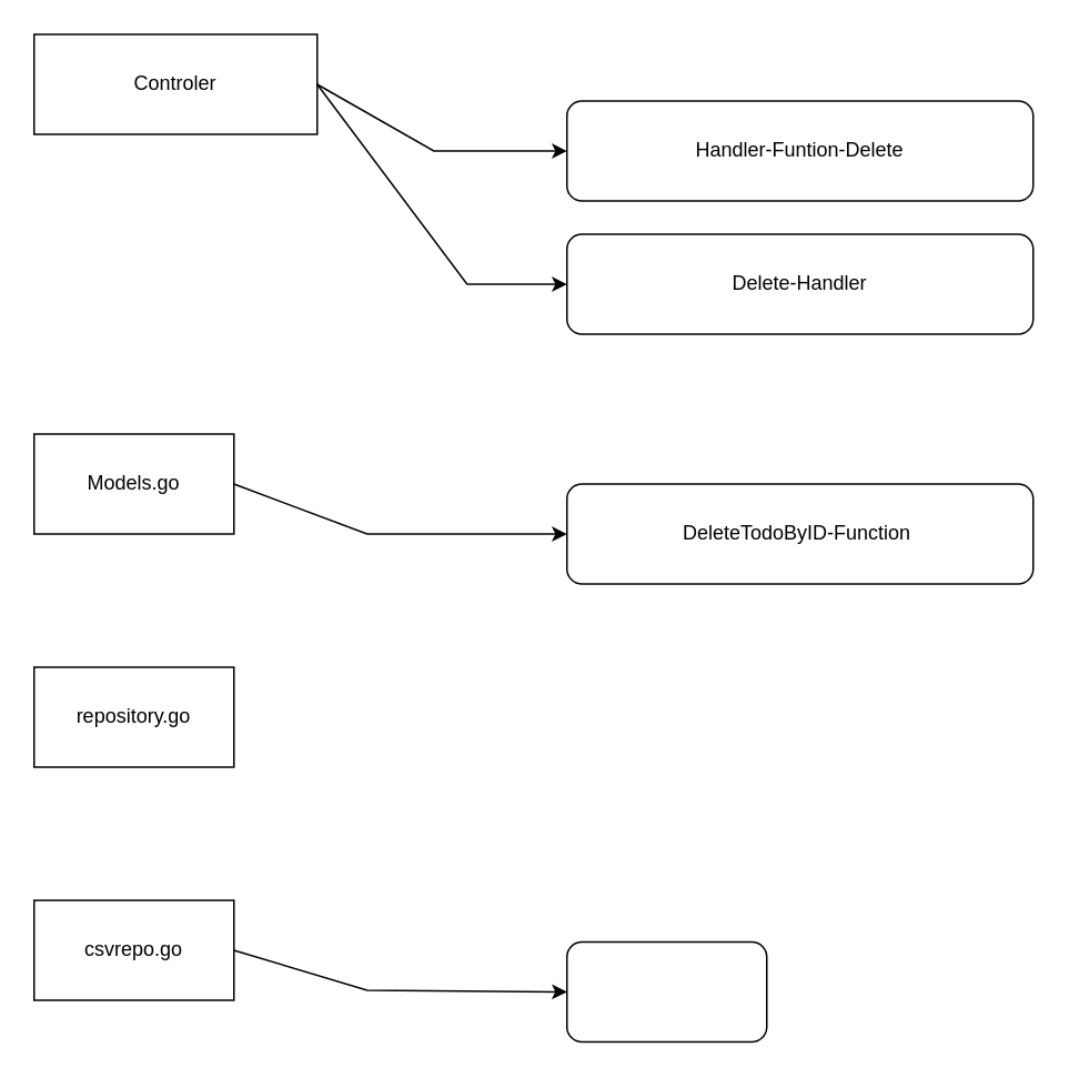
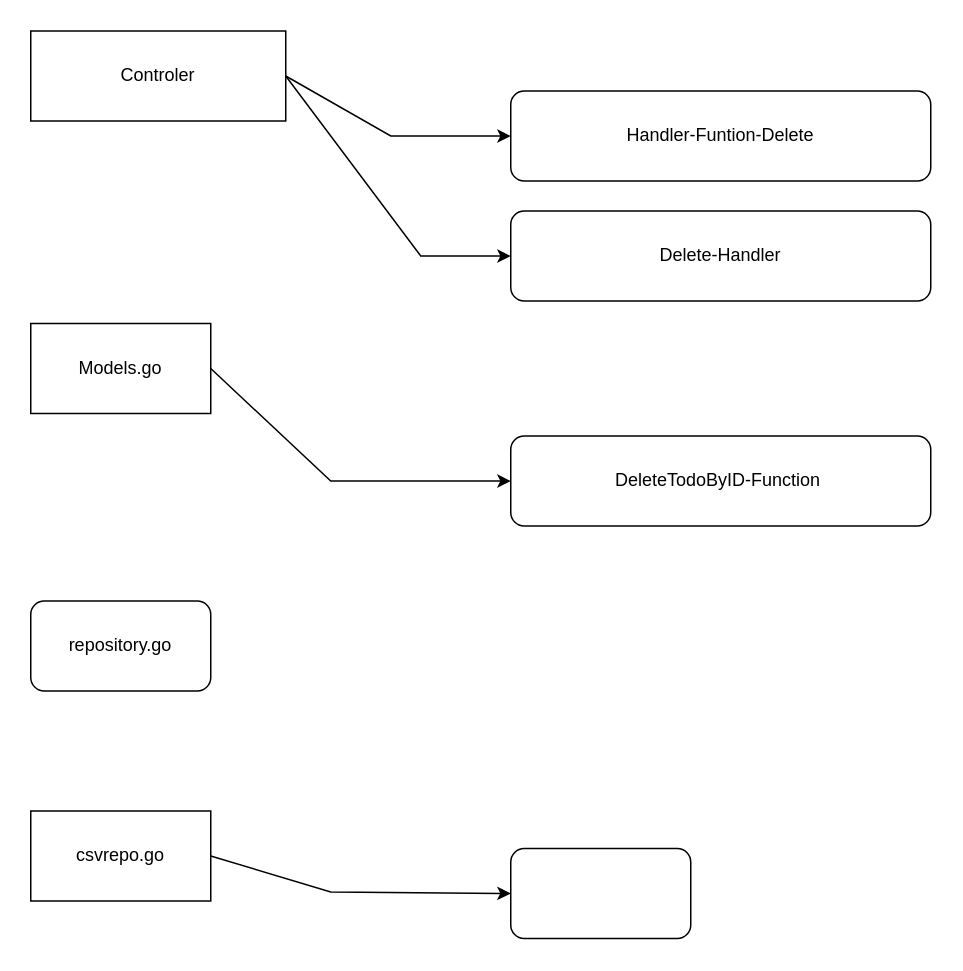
  <mxCell id="0" />
  <mxCell id="1" parent="0" />
  <mxCell id="2" value="Handler-Funtion-Delete" style="rounded=1;whiteSpace=wrap;html=1;" parent="1" vertex="1"><mxGeometry x="340" y="60" width="280" height="60" as="geometry" /></mxCell>
  <mxCell id="3" value="Controler" style="rounded=0;whiteSpace=wrap;html=1;" parent="1" vertex="1"><mxGeometry x="20" y="20" width="170" height="60" as="geometry" /></mxCell>
  <mxCell id="4" value="" style="endArrow=classic;html=1;rounded=0;exitX=1;exitY=0.5;exitDx=0;exitDy=0;entryX=0;entryY=0.5;entryDx=0;entryDy=0;" parent="1" source="3" target="2" edge="1"><mxGeometry width="50" height="50" relative="1" as="geometry"><mxPoint x="330" y="280" as="sourcePoint" /><mxPoint x="380" y="230" as="targetPoint" /><Array as="points"><mxPoint x="260" y="90" /></Array></mxGeometry></mxCell>
  <mxCell id="5" value="Delete-Handler" style="rounded=1;whiteSpace=wrap;html=1;" parent="1" vertex="1"><mxGeometry x="340" y="140" width="280" height="60" as="geometry" /></mxCell>
  <mxCell id="6" value="" style="endArrow=classic;html=1;rounded=0;exitX=1;exitY=0.5;exitDx=0;exitDy=0;entryX=0;entryY=0.5;entryDx=0;entryDy=0;" parent="1" source="3" target="5" edge="1"><mxGeometry width="50" height="50" relative="1" as="geometry"><mxPoint x="330" y="280" as="sourcePoint" /><mxPoint x="380" y="230" as="targetPoint" /><Array as="points"><mxPoint x="280" y="170" /></Array></mxGeometry></mxCell>
- <mxCell id="7" value="Models.go" style="rounded=0;whiteSpace=wrap;html=1;" parent="1" vertex="1"><mxGeometry x="20" y="260" width="120" height="60" as="geometry" /></mxCell>
+ <mxCell id="7" value="Models.go" style="rounded=0;whiteSpace=wrap;html=1;" parent="1" vertex="1"><mxGeometry x="20" y="215" width="120" height="60" as="geometry" /></mxCell>
  <mxCell id="8" value="DeleteTodoByID-Function&amp;nbsp;" style="rounded=1;whiteSpace=wrap;html=1;" parent="1" vertex="1"><mxGeometry x="340" y="290" width="280" height="60" as="geometry" /></mxCell>
  <mxCell id="9" value="" style="endArrow=classic;html=1;rounded=0;exitX=1;exitY=0.5;exitDx=0;exitDy=0;entryX=0;entryY=0.5;entryDx=0;entryDy=0;" parent="1" source="7" target="8" edge="1"><mxGeometry width="50" height="50" relative="1" as="geometry"><mxPoint x="330" y="260" as="sourcePoint" /><mxPoint x="380" y="210" as="targetPoint" /><Array as="points"><mxPoint x="220" y="320" /></Array></mxGeometry></mxCell>
- <mxCell id="10" value="repository.go" style="rounded=0;whiteSpace=wrap;html=1;" parent="1" vertex="1"><mxGeometry x="20" y="400" width="120" height="60" as="geometry" /></mxCell>
+ <mxCell id="10" value="repository.go" style="whiteSpace=wrap;html=1;rounded=1;" parent="1" vertex="1"><mxGeometry x="20" y="400" width="120" height="60" as="geometry" /></mxCell>
  <mxCell id="11" value="csvrepo.go" style="rounded=0;whiteSpace=wrap;html=1;" parent="1" vertex="1"><mxGeometry x="20" y="540" width="120" height="60" as="geometry" /></mxCell>
  <mxCell id="12" value="" style="rounded=1;whiteSpace=wrap;html=1;" parent="1" vertex="1"><mxGeometry x="340" y="565" width="120" height="60" as="geometry" /></mxCell>
  <mxCell id="13" value="" style="endArrow=classic;html=1;rounded=0;exitX=1;exitY=0.5;exitDx=0;exitDy=0;entryX=0;entryY=0.5;entryDx=0;entryDy=0;" edge="1" parent="1" source="11" target="12"><mxGeometry width="50" height="50" relative="1" as="geometry"><mxPoint x="330" y="600" as="sourcePoint" /><mxPoint x="340" y="600" as="targetPoint" /><Array as="points"><mxPoint x="220" y="594" /></Array></mxGeometry></mxCell>
